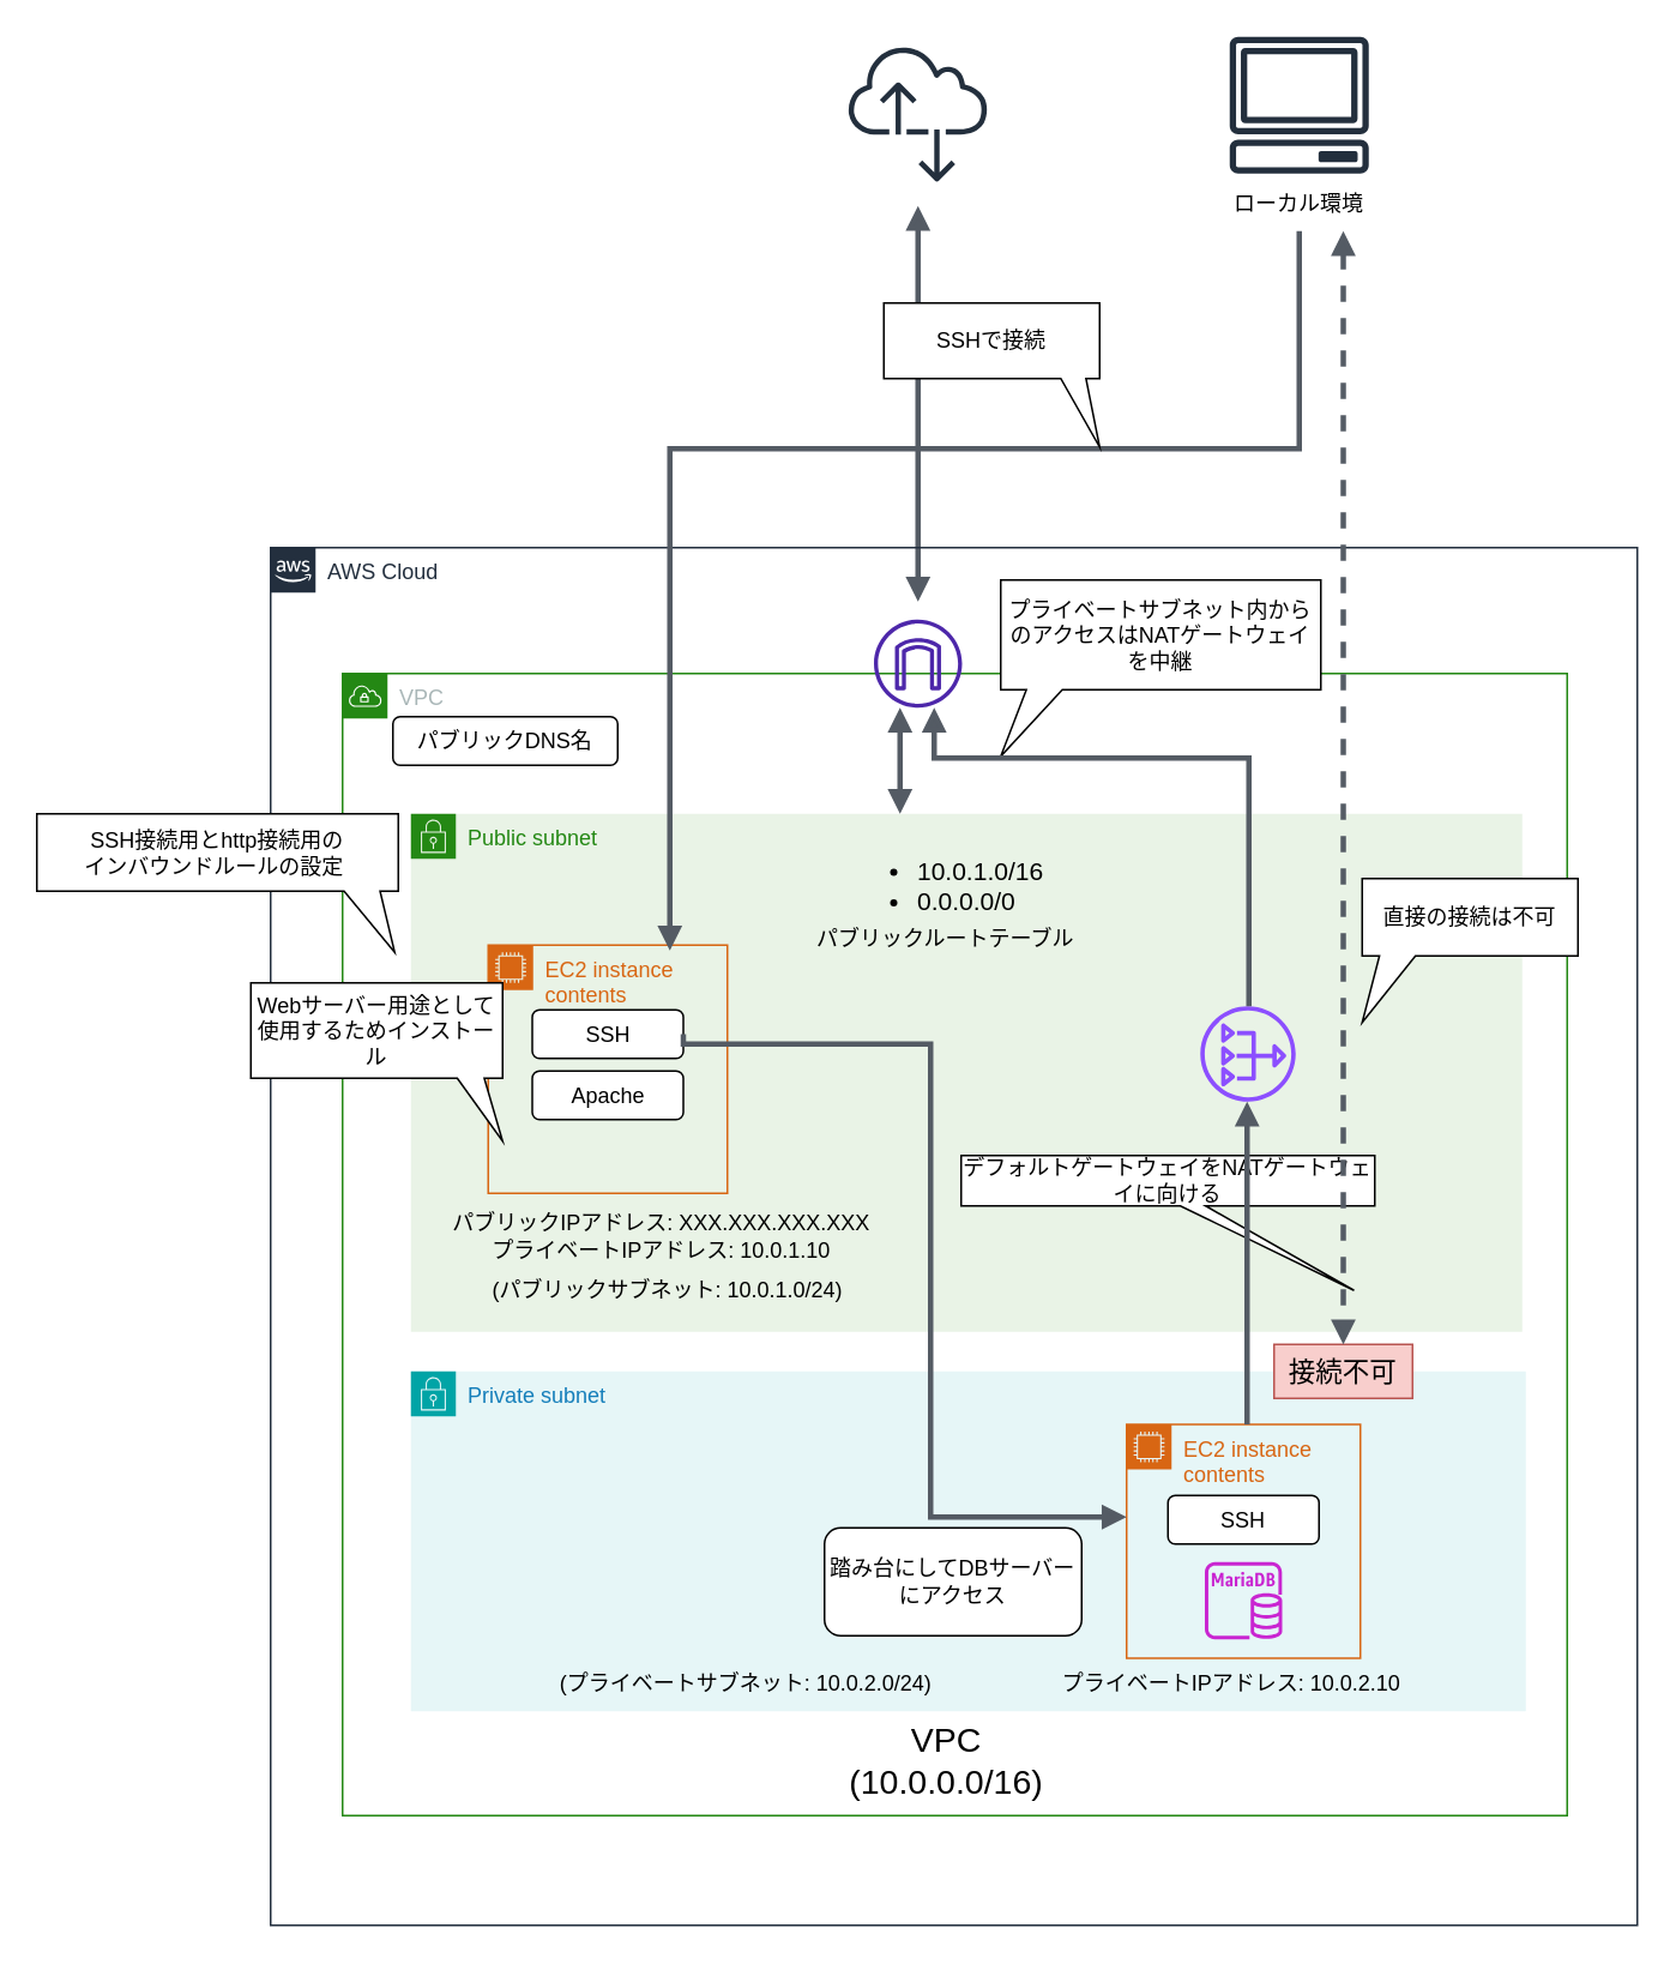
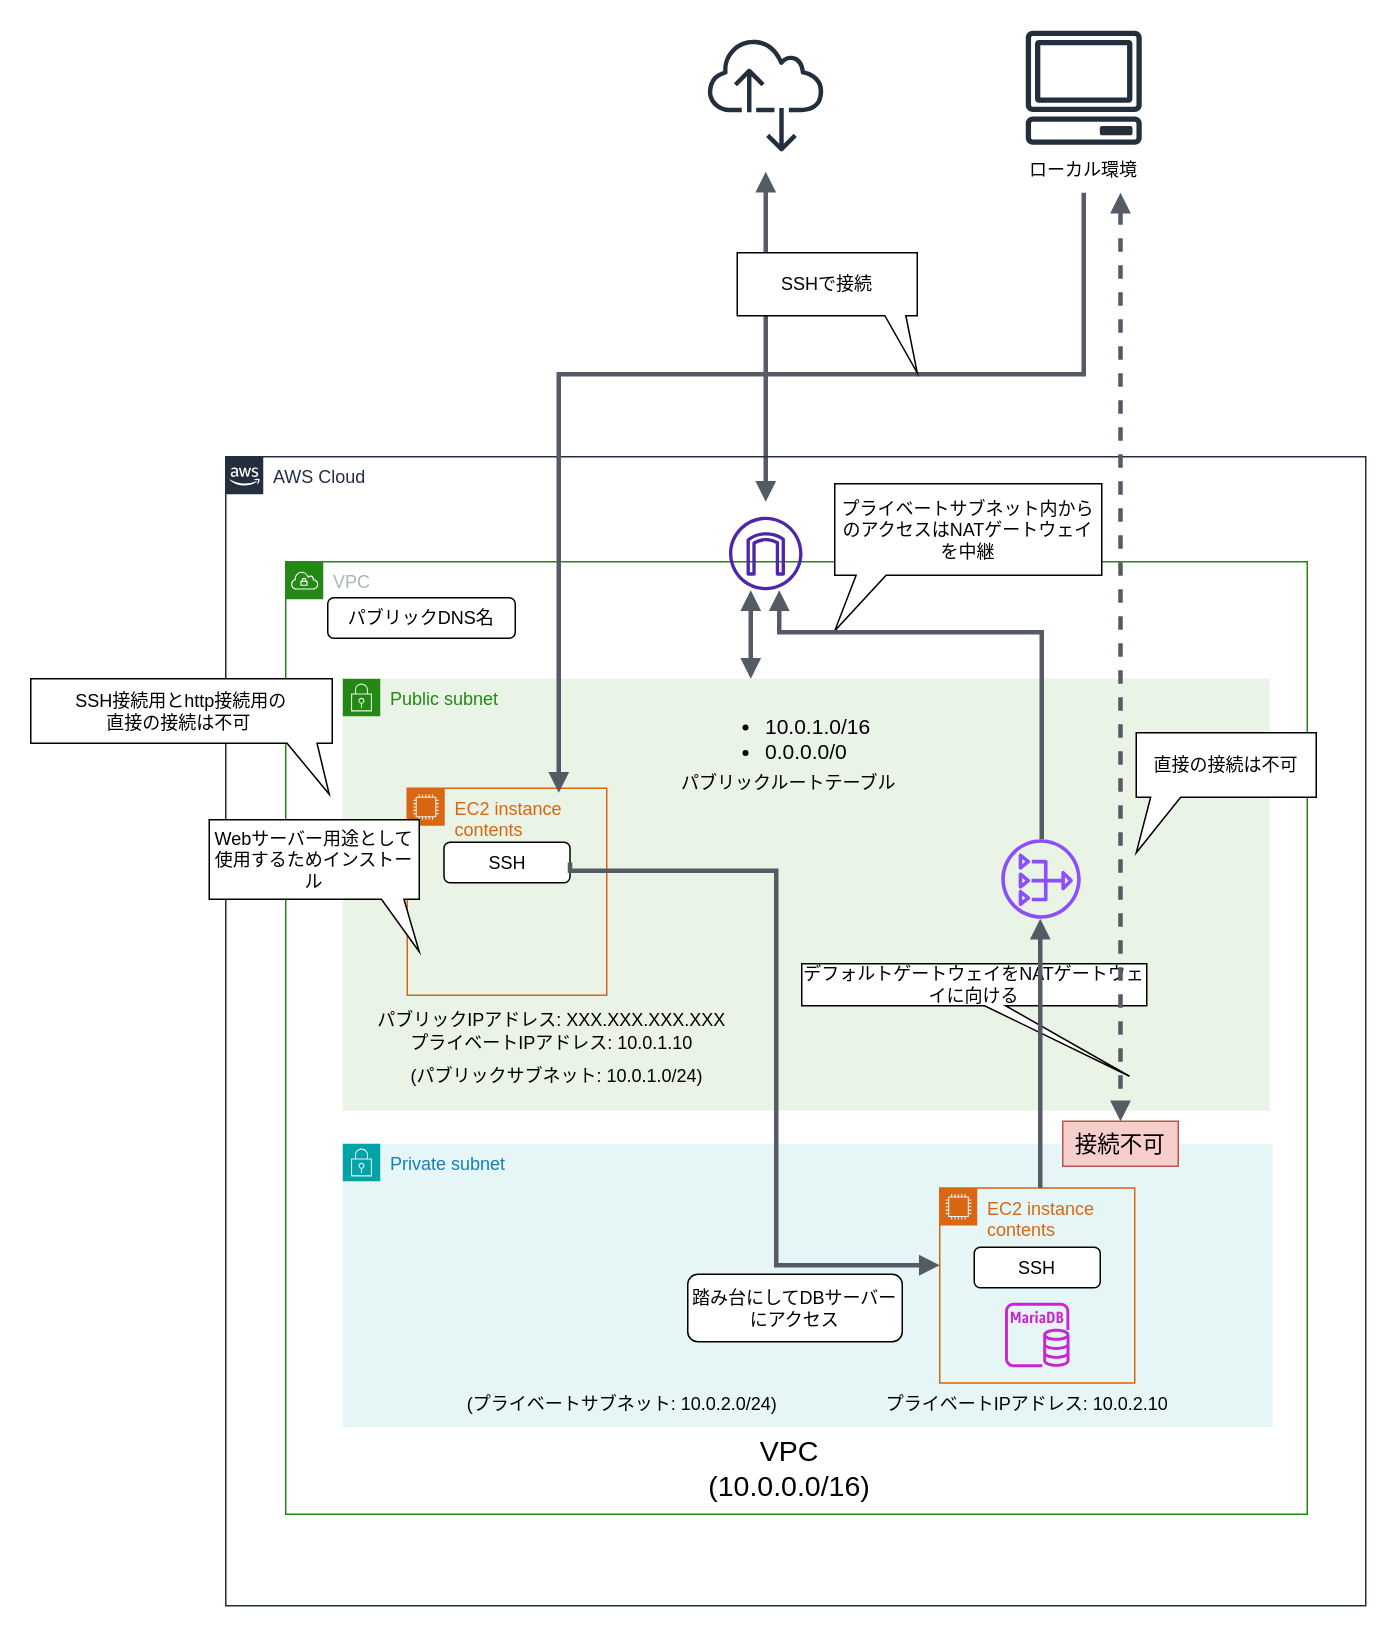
  <mxCell id="0" />
  <mxCell id="1" parent="0" />
  <mxCell id="2" value="VPC" style="points=[[0,0],[0.25,0],[0.5,0],[0.75,0],[1,0],[1,0.25],[1,0.5],[1,0.75],[1,1],[0.75,1],[0.5,1],[0.25,1],[0,1],[0,0.75],[0,0.5],[0,0.25]];outlineConnect=0;gradientColor=none;html=1;whiteSpace=wrap;fontSize=12;fontStyle=0;container=1;pointerEvents=0;collapsible=0;recursiveResize=0;shape=mxgraph.aws4.group;grIcon=mxgraph.aws4.group_vpc;strokeColor=#248814;fillColor=none;verticalAlign=top;align=left;spacingLeft=30;fontColor=#AAB7B8;dashed=0;" parent="1" vertex="1"><mxGeometry x="190" y="374" width="681" height="635" as="geometry" /></mxCell>
  <mxCell id="3" value="" style="sketch=0;outlineConnect=0;fontColor=#232F3E;gradientColor=none;fillColor=#4D27AA;strokeColor=none;dashed=0;verticalLabelPosition=bottom;verticalAlign=top;align=center;html=1;fontSize=12;fontStyle=0;aspect=fixed;pointerEvents=1;shape=mxgraph.aws4.internet_gateway;" parent="1" vertex="1"><mxGeometry x="485.5" y="344" width="49" height="49" as="geometry" /></mxCell>
  <mxCell id="4" value="" style="sketch=0;outlineConnect=0;fontColor=#232F3E;gradientColor=none;fillColor=#232F3D;strokeColor=none;dashed=0;verticalLabelPosition=bottom;verticalAlign=top;align=center;html=1;fontSize=12;fontStyle=0;aspect=fixed;pointerEvents=1;shape=mxgraph.aws4.internet_alt2;" parent="1" vertex="1"><mxGeometry x="471" y="24" width="78" height="78" as="geometry" /></mxCell>
  <mxCell id="5" value="" style="edgeStyle=orthogonalEdgeStyle;html=1;endArrow=block;elbow=vertical;startArrow=block;startFill=1;endFill=1;strokeColor=#545B64;rounded=0;strokeWidth=3;" parent="1" edge="1"><mxGeometry width="100" relative="1" as="geometry"><mxPoint x="510" y="114" as="sourcePoint" /><mxPoint x="510" y="334" as="targetPoint" /></mxGeometry></mxCell>
  <mxCell id="6" value="AWS Cloud" style="points=[[0,0],[0.25,0],[0.5,0],[0.75,0],[1,0],[1,0.25],[1,0.5],[1,0.75],[1,1],[0.75,1],[0.5,1],[0.25,1],[0,1],[0,0.75],[0,0.5],[0,0.25]];outlineConnect=0;gradientColor=none;html=1;whiteSpace=wrap;fontSize=12;fontStyle=0;container=1;pointerEvents=0;collapsible=0;recursiveResize=0;shape=mxgraph.aws4.group;grIcon=mxgraph.aws4.group_aws_cloud_alt;strokeColor=#232F3E;fillColor=none;verticalAlign=top;align=left;spacingLeft=30;fontColor=#232F3E;dashed=0;" parent="1" vertex="1"><mxGeometry x="150" y="304" width="760" height="766" as="geometry" /></mxCell>
  <mxCell id="7" value="パブリックDNS名" style="rounded=1;whiteSpace=wrap;html=1;" parent="6" vertex="1"><mxGeometry x="68" y="94" width="125" height="27" as="geometry" /></mxCell>
  <mxCell id="8" value="Public subnet" style="points=[[0,0],[0.25,0],[0.5,0],[0.75,0],[1,0],[1,0.25],[1,0.5],[1,0.75],[1,1],[0.75,1],[0.5,1],[0.25,1],[0,1],[0,0.75],[0,0.5],[0,0.25]];outlineConnect=0;gradientColor=none;html=1;whiteSpace=wrap;fontSize=12;fontStyle=0;container=1;pointerEvents=0;collapsible=0;recursiveResize=0;shape=mxgraph.aws4.group;grIcon=mxgraph.aws4.group_security_group;grStroke=0;strokeColor=#248814;fillColor=#E9F3E6;verticalAlign=top;align=left;spacingLeft=30;fontColor=#248814;dashed=0;" parent="6" vertex="1"><mxGeometry x="78" y="148" width="618" height="288" as="geometry" /></mxCell>
  <mxCell id="9" value="&lt;div&gt;&lt;/div&gt;&lt;ul style=&quot;font-size: 14px;&quot;&gt;&lt;li&gt;10.0.1.0/16&amp;nbsp;&lt;/li&gt;&lt;li&gt;0.0.0.0/0&lt;/li&gt;&lt;/ul&gt;" style="text;strokeColor=none;fillColor=none;html=1;whiteSpace=wrap;verticalAlign=middle;overflow=hidden;" parent="8" vertex="1"><mxGeometry x="240" width="130" height="80" as="geometry" /></mxCell>
  <mxCell id="10" value="パブリックルートテーブル" style="text;html=1;strokeColor=none;fillColor=none;align=center;verticalAlign=middle;whiteSpace=wrap;rounded=0;" parent="8" vertex="1"><mxGeometry x="225" y="55" width="145" height="30" as="geometry" /></mxCell>
  <mxCell id="11" value="" style="sketch=0;outlineConnect=0;fontColor=#232F3E;gradientColor=none;fillColor=#8C4FFF;strokeColor=none;dashed=0;verticalLabelPosition=bottom;verticalAlign=top;align=center;html=1;fontSize=12;fontStyle=0;aspect=fixed;pointerEvents=1;shape=mxgraph.aws4.nat_gateway;" vertex="1" parent="8"><mxGeometry x="439" y="107" width="53" height="53" as="geometry" /></mxCell>
  <mxCell id="12" value="デフォルトゲートウェイをNATゲートウェイに向ける" style="shape=callout;whiteSpace=wrap;html=1;perimeter=calloutPerimeter;position2=0.95;size=47;position=0.53;base=14;" vertex="1" parent="8"><mxGeometry x="306" y="190" width="230" height="75" as="geometry" /></mxCell>
  <mxCell id="13" value="&lt;font style=&quot;font-size: 12px;&quot;&gt;パブリックIPアドレス: XXX.XXX.XXX.XXX&lt;br&gt;プライベートIPアドレス: 10.0.1.10&lt;br&gt;&lt;/font&gt;" style="text;html=1;strokeColor=none;fillColor=none;align=center;verticalAlign=middle;whiteSpace=wrap;rounded=0;fontSize=12;" parent="8" vertex="1"><mxGeometry y="220" width="279" height="30" as="geometry" /></mxCell>
  <mxCell id="14" value="&lt;font style=&quot;font-size: 12px;&quot;&gt;(パブリックサブネット: 10.0.1.0/24)&lt;/font&gt;" style="text;html=1;strokeColor=none;fillColor=none;align=center;verticalAlign=middle;whiteSpace=wrap;rounded=0;fontSize=12;" parent="8" vertex="1"><mxGeometry x="12" y="250" width="261.5" height="30" as="geometry" /></mxCell>
  <mxCell id="15" value="EC2 instance contents" style="points=[[0,0],[0.25,0],[0.5,0],[0.75,0],[1,0],[1,0.25],[1,0.5],[1,0.75],[1,1],[0.75,1],[0.5,1],[0.25,1],[0,1],[0,0.75],[0,0.5],[0,0.25]];outlineConnect=0;gradientColor=none;html=1;whiteSpace=wrap;fontSize=12;fontStyle=0;container=1;pointerEvents=0;collapsible=0;recursiveResize=0;shape=mxgraph.aws4.group;grIcon=mxgraph.aws4.group_ec2_instance_contents;strokeColor=#D86613;fillColor=none;verticalAlign=top;align=left;spacingLeft=30;fontColor=#D86613;dashed=0;" parent="6" vertex="1"><mxGeometry x="121" y="221" width="133" height="138" as="geometry" /></mxCell>
  <mxCell id="16" value="SSH" style="rounded=1;whiteSpace=wrap;html=1;" parent="15" vertex="1"><mxGeometry x="24.5" y="36" width="84" height="27" as="geometry" /></mxCell>
- <mxCell id="17" value="Apache" style="rounded=1;whiteSpace=wrap;html=1;" parent="15" vertex="1"><mxGeometry x="24.5" y="70" width="84" height="27" as="geometry" /></mxCell>
  <mxCell id="18" value="&lt;font style=&quot;font-size: 19px;&quot;&gt;VPC&lt;br&gt;(10.0.0.0/16)&lt;/font&gt;" style="text;html=1;strokeColor=none;fillColor=none;align=center;verticalAlign=middle;whiteSpace=wrap;rounded=0;" parent="6" vertex="1"><mxGeometry x="310.5" y="652" width="130" height="45" as="geometry" /></mxCell>
  <mxCell id="19" value="Private subnet" style="points=[[0,0],[0.25,0],[0.5,0],[0.75,0],[1,0],[1,0.25],[1,0.5],[1,0.75],[1,1],[0.75,1],[0.5,1],[0.25,1],[0,1],[0,0.75],[0,0.5],[0,0.25]];outlineConnect=0;gradientColor=none;html=1;whiteSpace=wrap;fontSize=12;fontStyle=0;container=1;pointerEvents=0;collapsible=0;recursiveResize=0;shape=mxgraph.aws4.group;grIcon=mxgraph.aws4.group_security_group;grStroke=0;strokeColor=#00A4A6;fillColor=#E6F6F7;verticalAlign=top;align=left;spacingLeft=30;fontColor=#147EBA;dashed=0;" vertex="1" parent="6"><mxGeometry x="78" y="458" width="620" height="189" as="geometry" /></mxCell>
  <mxCell id="20" value="EC2 instance contents" style="points=[[0,0],[0.25,0],[0.5,0],[0.75,0],[1,0],[1,0.25],[1,0.5],[1,0.75],[1,1],[0.75,1],[0.5,1],[0.25,1],[0,1],[0,0.75],[0,0.5],[0,0.25]];outlineConnect=0;gradientColor=none;html=1;whiteSpace=wrap;fontSize=12;fontStyle=0;container=1;pointerEvents=0;collapsible=0;recursiveResize=0;shape=mxgraph.aws4.group;grIcon=mxgraph.aws4.group_ec2_instance_contents;strokeColor=#D86613;fillColor=none;verticalAlign=top;align=left;spacingLeft=30;fontColor=#D86613;dashed=0;" vertex="1" parent="19"><mxGeometry x="398" y="29.5" width="130" height="130" as="geometry" /></mxCell>
  <mxCell id="21" value="SSH" style="rounded=1;whiteSpace=wrap;html=1;" vertex="1" parent="20"><mxGeometry x="23" y="39.5" width="84" height="27" as="geometry" /></mxCell>
  <mxCell id="22" value="" style="sketch=0;outlineConnect=0;fontColor=#232F3E;gradientColor=none;fillColor=#C925D1;strokeColor=none;dashed=0;verticalLabelPosition=bottom;verticalAlign=top;align=center;html=1;fontSize=12;fontStyle=0;aspect=fixed;pointerEvents=1;shape=mxgraph.aws4.rds_mariadb_instance;" vertex="1" parent="20"><mxGeometry x="43.5" y="76.5" width="43" height="43" as="geometry" /></mxCell>
- <mxCell id="23" value="踏み台にしてDBサーバーにアクセス" style="rounded=1;whiteSpace=wrap;html=1;" vertex="1" parent="19"><mxGeometry x="230" y="87" width="143" height="60" as="geometry" /></mxCell>
+ <mxCell id="23" value="踏み台にしてDBサーバーにアクセス" style="rounded=1;whiteSpace=wrap;html=1;" vertex="1" parent="19"><mxGeometry x="230" y="87" width="143" height="45" as="geometry" /></mxCell>
  <mxCell id="24" value="&lt;font style=&quot;font-size: 12px;&quot;&gt;(プライベートサブネット: 10.0.2.0/24)&lt;/font&gt;" style="text;html=1;strokeColor=none;fillColor=none;align=center;verticalAlign=middle;whiteSpace=wrap;rounded=0;fontSize=12;" vertex="1" parent="19"><mxGeometry x="23" y="159" width="327" height="30" as="geometry" /></mxCell>
  <mxCell id="25" value="&lt;font style=&quot;font-size: 12px;&quot;&gt;プライベートIPアドレス: 10.0.2.10&lt;br&gt;&lt;/font&gt;" style="text;html=1;strokeColor=none;fillColor=none;align=center;verticalAlign=middle;whiteSpace=wrap;rounded=0;fontSize=12;" vertex="1" parent="19"><mxGeometry x="293" y="159" width="327" height="30" as="geometry" /></mxCell>
  <mxCell id="26" value="" style="edgeStyle=orthogonalEdgeStyle;html=1;endArrow=none;elbow=vertical;startArrow=block;startFill=1;strokeColor=#545B64;rounded=0;entryX=0.5;entryY=0;entryDx=0;entryDy=0;strokeWidth=3;" edge="1" parent="19" source="11"><mxGeometry width="100" relative="1" as="geometry"><mxPoint x="379" y="7" as="sourcePoint" /><mxPoint x="465" y="29.5" as="targetPoint" /></mxGeometry></mxCell>
  <mxCell id="27" value="&lt;font style=&quot;font-size: 15px;&quot;&gt;接続不可&lt;/font&gt;" style="text;html=1;align=center;verticalAlign=middle;whiteSpace=wrap;rounded=0;fillColor=#f8cecc;strokeColor=#b85450;" vertex="1" parent="6"><mxGeometry x="558" y="443" width="77" height="30" as="geometry" /></mxCell>
  <mxCell id="28" value="直接の接続は不可" style="shape=callout;whiteSpace=wrap;html=1;perimeter=calloutPerimeter;position2=0;size=37;position=0.08;" vertex="1" parent="6"><mxGeometry x="607" y="184" width="120" height="80" as="geometry" /></mxCell>
  <mxCell id="29" value="Webサーバー用途として使用するためインストール" style="shape=callout;whiteSpace=wrap;html=1;perimeter=calloutPerimeter;position2=1;base=15;size=35;position=0.82;" parent="6" vertex="1"><mxGeometry x="-11" y="242" width="140" height="88" as="geometry" /></mxCell>
  <mxCell id="30" value="" style="edgeStyle=orthogonalEdgeStyle;html=1;endArrow=block;elbow=vertical;startArrow=none;endFill=1;strokeColor=#545B64;rounded=0;exitX=1;exitY=0.5;exitDx=0;exitDy=0;strokeWidth=3;" edge="1" parent="6" source="16" target="20"><mxGeometry width="100" relative="1" as="geometry"><mxPoint x="328" y="600" as="sourcePoint" /><mxPoint x="428" y="600" as="targetPoint" /><Array as="points"><mxPoint x="367" y="276" /><mxPoint x="367" y="539" /></Array></mxGeometry></mxCell>
- <mxCell id="31" value="SSH接続用とhttp接続用の&lt;br&gt;インバウンドルールの設定&amp;nbsp;" style="shape=callout;whiteSpace=wrap;html=1;perimeter=calloutPerimeter;base=20;size=34;position=0.85;position2=0.99;" parent="6" vertex="1"><mxGeometry x="-130" y="148" width="201" height="77" as="geometry" /></mxCell>
+ <mxCell id="31" value="SSH接続用とhttp接続用の&lt;br&gt;直接の接続は不可&amp;nbsp;" style="shape=callout;whiteSpace=wrap;html=1;perimeter=calloutPerimeter;base=20;size=34;position=0.85;position2=0.99;" parent="6" vertex="1"><mxGeometry x="-130" y="148" width="201" height="77" as="geometry" /></mxCell>
  <mxCell id="32" value="プライベートサブネット内からのアクセスはNATゲートウェイを中継" style="shape=callout;whiteSpace=wrap;html=1;perimeter=calloutPerimeter;position2=0;size=37;position=0.08;" vertex="1" parent="6"><mxGeometry x="406" y="18" width="178" height="98" as="geometry" /></mxCell>
  <mxCell id="33" value="" style="sketch=0;outlineConnect=0;fontColor=#232F3E;gradientColor=none;fillColor=#232F3D;strokeColor=none;dashed=0;verticalLabelPosition=bottom;verticalAlign=top;align=center;html=1;fontSize=12;fontStyle=0;aspect=fixed;pointerEvents=1;shape=mxgraph.aws4.client;" vertex="1" parent="1"><mxGeometry x="683" y="20" width="78" height="76" as="geometry" /></mxCell>
  <mxCell id="34" value="ローカル環境" style="text;html=1;align=center;verticalAlign=middle;whiteSpace=wrap;rounded=0;" vertex="1" parent="1"><mxGeometry x="674" y="98" width="96" height="30" as="geometry" /></mxCell>
  <mxCell id="35" value="" style="edgeStyle=orthogonalEdgeStyle;html=1;endArrow=block;elbow=vertical;startArrow=block;startFill=1;endFill=1;strokeColor=#545B64;rounded=0;strokeWidth=3;" edge="1" parent="1" source="3" target="8"><mxGeometry width="100" relative="1" as="geometry"><mxPoint x="478" y="915" as="sourcePoint" /><mxPoint x="578" y="915" as="targetPoint" /><Array as="points"><mxPoint x="500" y="424" /><mxPoint x="500" y="424" /></Array></mxGeometry></mxCell>
  <mxCell id="36" value="" style="edgeStyle=orthogonalEdgeStyle;html=1;endArrow=block;elbow=vertical;startArrow=block;startFill=1;endFill=1;strokeColor=#545B64;rounded=0;strokeWidth=3;entryX=0.5;entryY=0;entryDx=0;entryDy=0;dashed=1;" edge="1" parent="1" source="34" target="27"><mxGeometry width="100" relative="1" as="geometry"><mxPoint x="746" y="64.5" as="sourcePoint" /><mxPoint x="746" y="698" as="targetPoint" /><Array as="points"><mxPoint x="747" y="430" /></Array></mxGeometry></mxCell>
  <mxCell id="37" value="" style="edgeStyle=orthogonalEdgeStyle;html=1;endArrow=none;elbow=vertical;startArrow=block;startFill=1;strokeColor=#545B64;rounded=0;strokeWidth=3;" edge="1" parent="1" target="34"><mxGeometry width="100" relative="1" as="geometry"><mxPoint x="372" y="528" as="sourcePoint" /><mxPoint x="901.008" y="125" as="targetPoint" /><Array as="points"><mxPoint x="372" y="249" /><mxPoint x="722" y="249" /></Array></mxGeometry></mxCell>
  <mxCell id="38" value="SSHで接続" style="shape=callout;whiteSpace=wrap;html=1;perimeter=calloutPerimeter;position2=1;base=14;size=38;position=0.82;" vertex="1" parent="1"><mxGeometry x="491" y="168" width="120" height="80" as="geometry" /></mxCell>
  <mxCell id="39" value="" style="edgeStyle=orthogonalEdgeStyle;html=1;endArrow=none;elbow=vertical;startArrow=block;startFill=1;strokeColor=#545B64;rounded=0;strokeWidth=3;" edge="1" parent="1" source="3" target="11"><mxGeometry width="100" relative="1" as="geometry"><mxPoint x="693.1" y="321" as="sourcePoint" /><mxPoint x="693.1" y="500.5" as="targetPoint" /><Array as="points"><mxPoint x="519" y="421" /><mxPoint x="694" y="421" /></Array></mxGeometry></mxCell>
